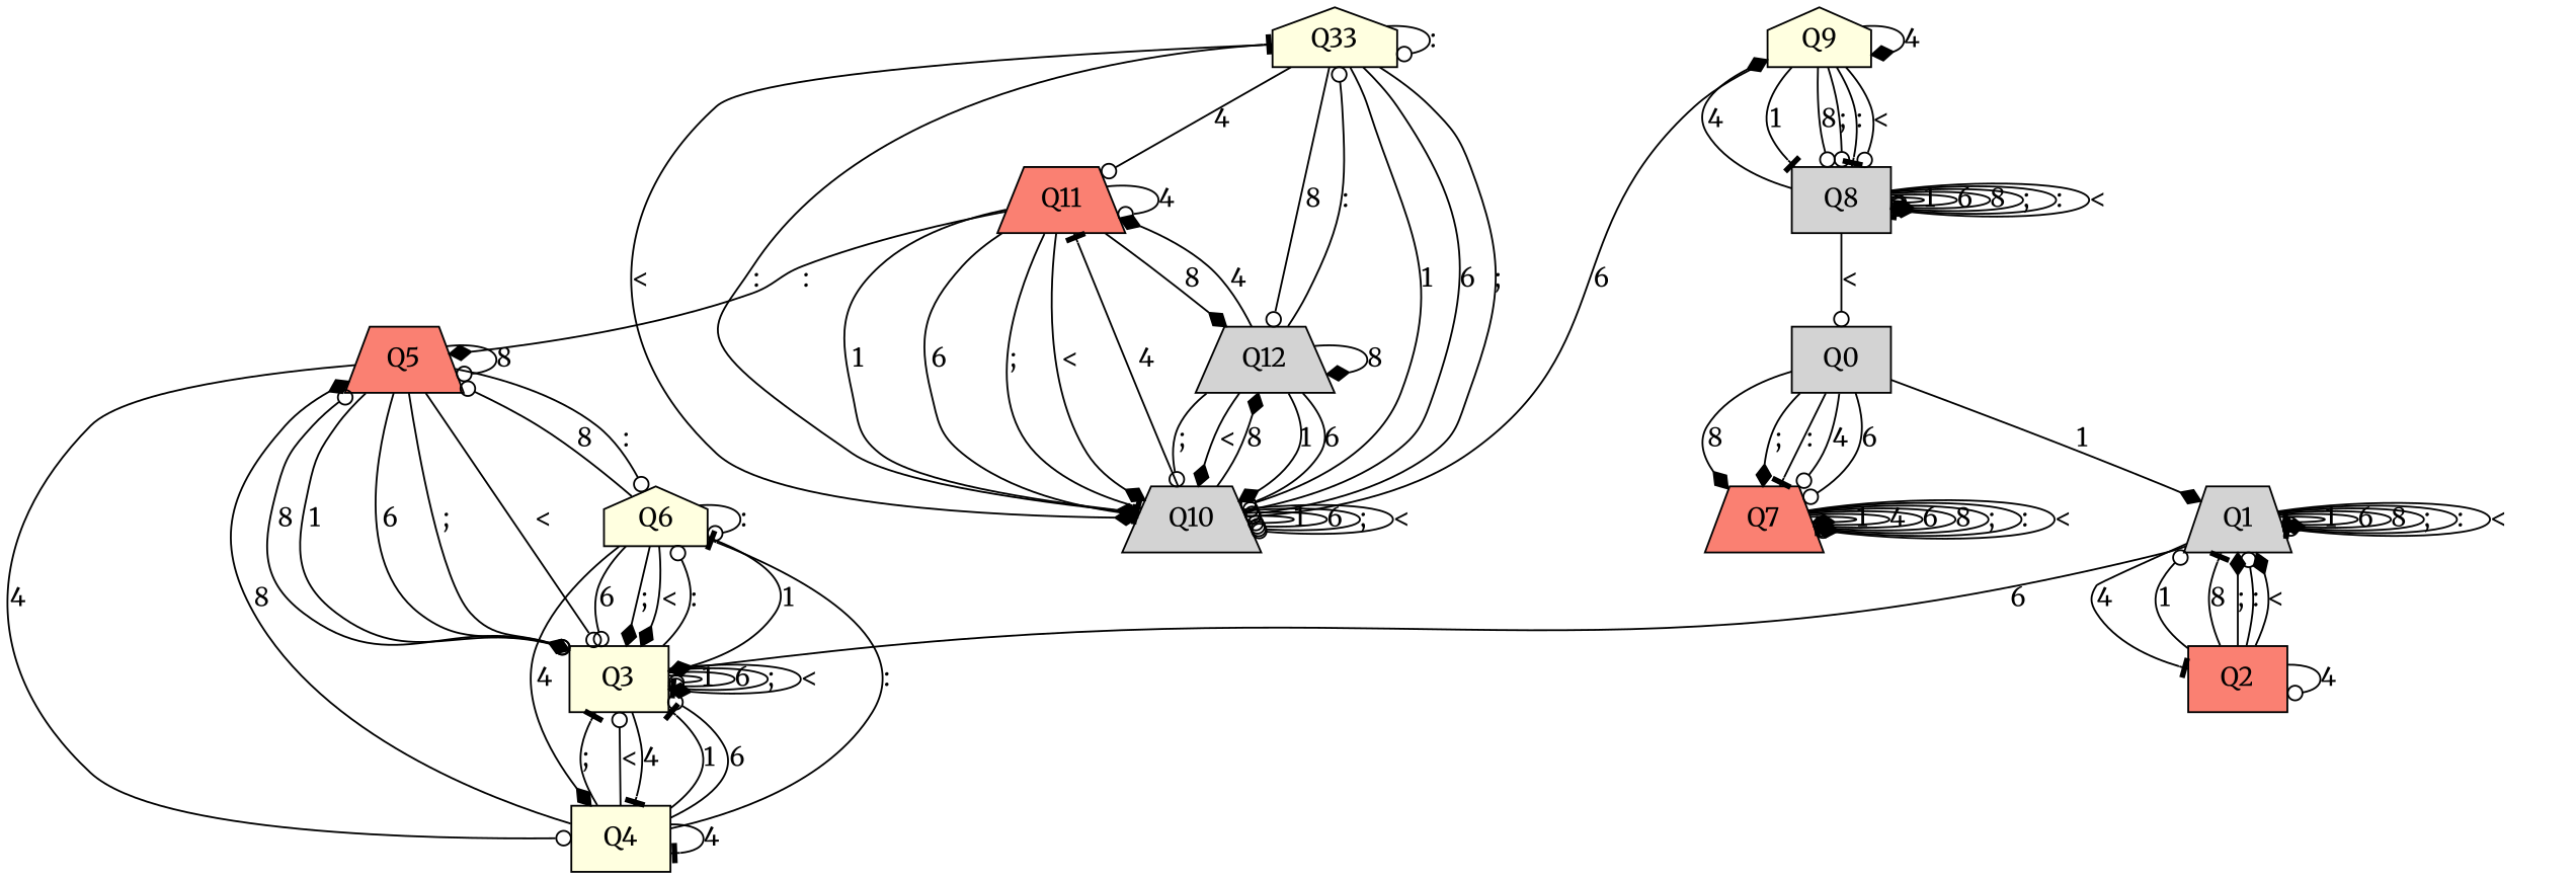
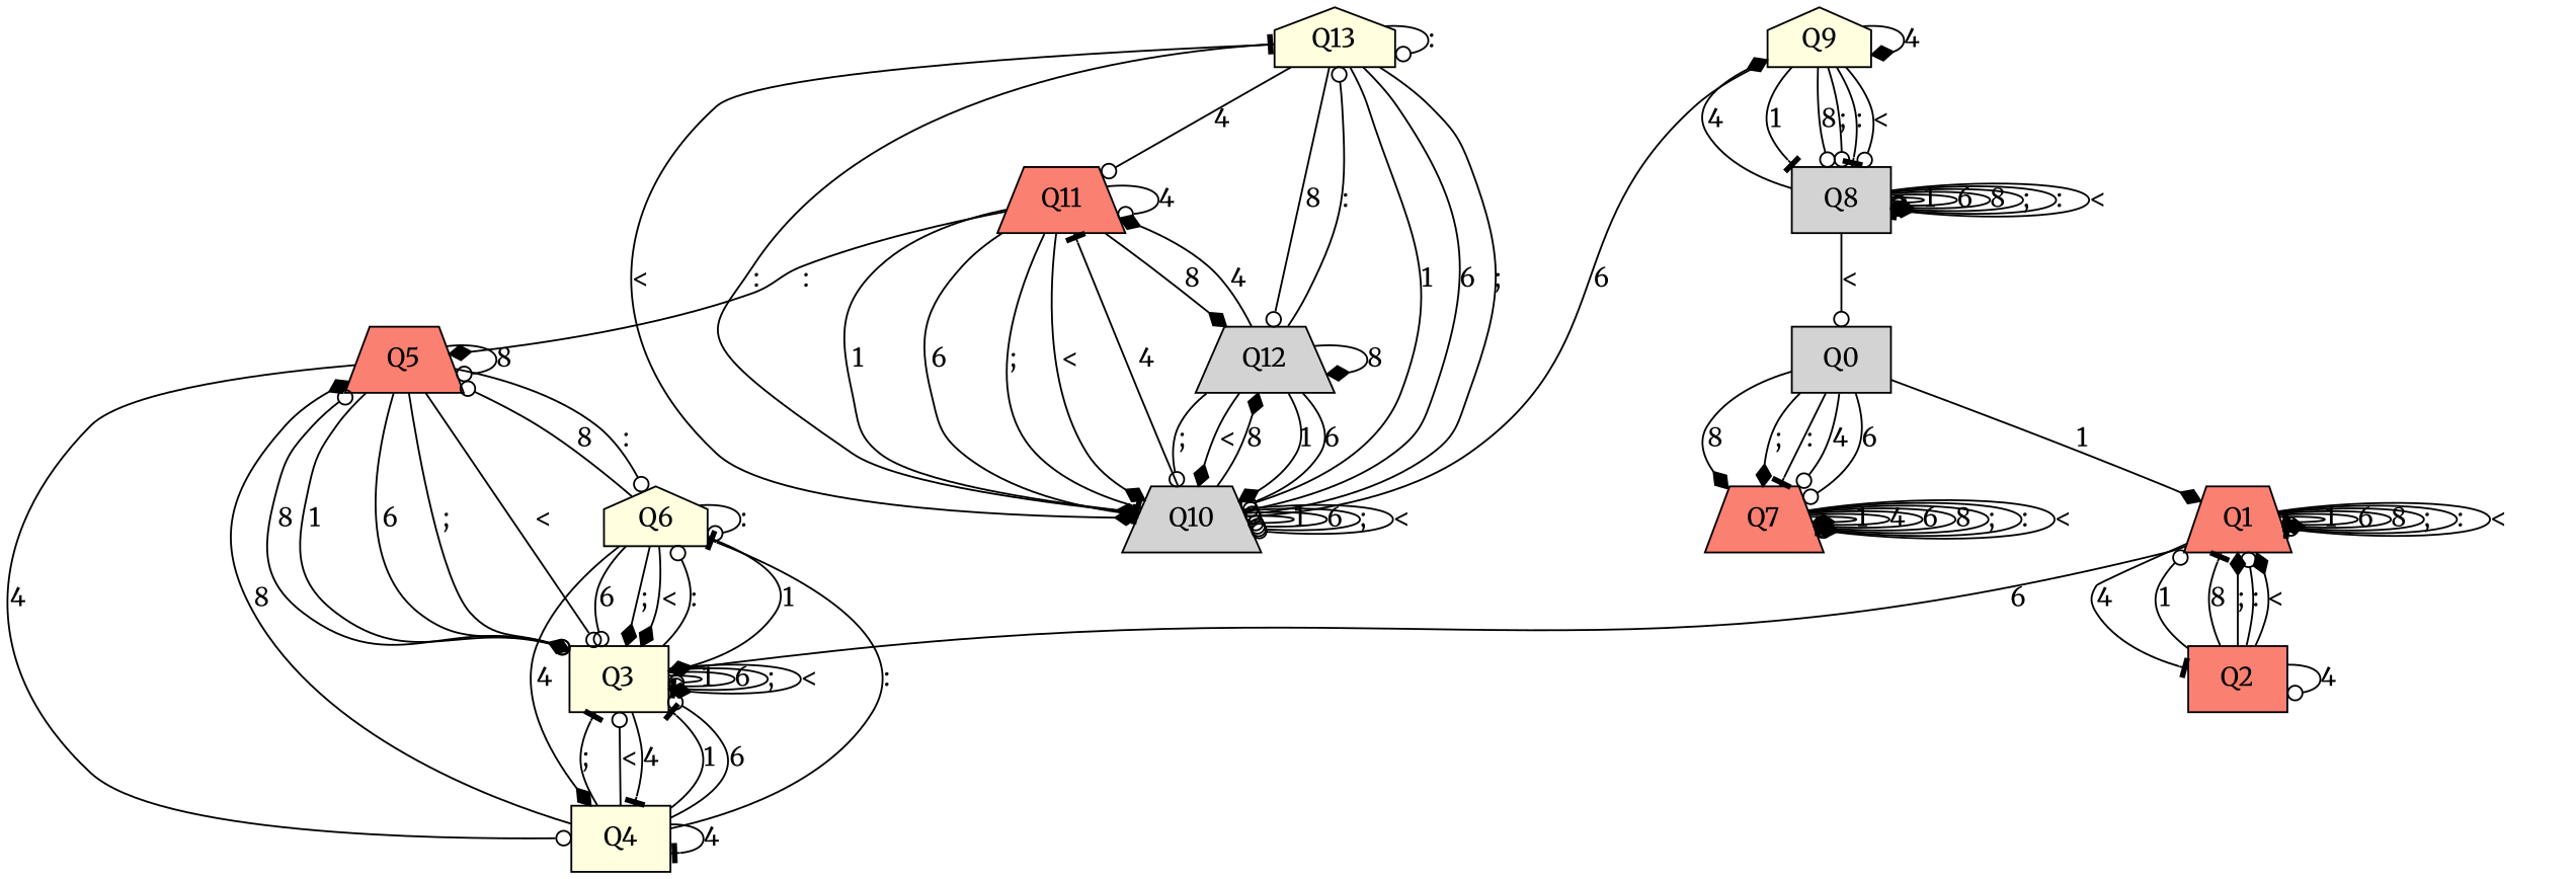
  digraph {
    fontname=Merriweather
    node [fillcolor=lightyellow fontname=Merriweather shape=trapezium style=filled]
    edge [arrowhead=odot fontname=Merriweather]
-   Q13 [shape=house label=Q33]
+   Q13 [shape=house]
    Q11 [fillcolor=salmon]
    Q12 [fillcolor=lightgrey]
    Q10 [fillcolor=lightgrey]
    Q5 [fillcolor=salmon]
    Q6 [shape=house]
    Q4 [shape=box]
    Q3 [shape=box]
-   Q1 [fillcolor=lightgrey]
+   Q1 [fillcolor=salmon]
    Q2 [fillcolor=salmon shape=box]
    Q7 [fillcolor=salmon]
    Q8 [fillcolor=lightgrey shape=box]
    Q9 [shape=house]
    Q0 [fillcolor=lightgrey shape=box]
    Q13 -> Q13 [label=":"]
    Q13 -> Q11 [label=4]
    Q13 -> Q12 [label=8]
    Q13 -> Q10 [label=1]
    Q13 -> Q10 [label=6]
    Q13 -> Q10 [label=";"]
    Q13 -> Q10 [arrowhead=diamond label="<"]
    Q11 -> Q11 [label=4]
    Q11 -> Q12 [arrowhead=diamond label=8]
    Q11 -> Q10 [arrowhead=diamond label=1]
    Q11 -> Q10 [arrowhead=tee label=6]
    Q11 -> Q10 [arrowhead=tee label=";"]
    Q11 -> Q10 [arrowhead=diamond label="<"]
    Q11 -> Q5 [arrowhead=diamond label=":"]
    Q12 -> Q13 [label=":"]
    Q12 -> Q11 [arrowhead=diamond label=4]
    Q12 -> Q12 [arrowhead=diamond label=8]
    Q12 -> Q10 [arrowhead=diamond label=1]
    Q12 -> Q10 [label=6]
    Q12 -> Q10 [label=";"]
    Q12 -> Q10 [arrowhead=diamond label="<"]
    Q10 -> Q13 [arrowhead=tee label=":"]
    Q10 -> Q11 [arrowhead=tee label=4]
    Q10 -> Q12 [arrowhead=diamond label=8]
    Q10 -> Q10 [label=1]
    Q10 -> Q10 [label=6]
    Q10 -> Q10 [label=";"]
    Q10 -> Q10 [label="<"]
    Q5 -> Q5 [label=8]
    Q5 -> Q6 [label=":"]
    Q5 -> Q4 [label=4]
    Q5 -> Q3 [label=1]
    Q5 -> Q3 [label=6]
    Q5 -> Q3 [arrowhead=diamond label=";"]
    Q5 -> Q3 [label="<"]
    Q6 -> Q5 [label=8]
    Q6 -> Q6 [label=":"]
    Q6 -> Q4 [arrowhead=diamond label=4]
    Q6 -> Q3 [arrowhead=diamond label=1]
    Q6 -> Q3 [label=6]
    Q6 -> Q3 [arrowhead=diamond label=";"]
    Q6 -> Q3 [arrowhead=diamond label="<"]
    Q4 -> Q5 [arrowhead=diamond label=8]
    Q4 -> Q6 [arrowhead=tee label=":"]
    Q4 -> Q4 [arrowhead=tee label=4]
    Q4 -> Q3 [arrowhead=tee label=1]
    Q4 -> Q3 [label=6]
    Q4 -> Q3 [arrowhead=tee label=";"]
    Q4 -> Q3 [label="<"]
    Q3 -> Q5 [label=8]
    Q3 -> Q6 [label=":"]
    Q3 -> Q4 [arrowhead=tee label=4]
    Q3 -> Q3 [label=1]
    Q3 -> Q3 [label=6]
    Q3 -> Q3 [arrowhead=tee label=";"]
    Q3 -> Q3 [arrowhead=diamond label="<"]
    Q1 -> Q3 [arrowhead=diamond label=6]
    Q1 -> Q1 [arrowhead=tee label=1]
    Q1 -> Q1 [label=6]
    Q1 -> Q1 [arrowhead=diamond label=8]
    Q1 -> Q1 [arrowhead=tee label=";"]
    Q1 -> Q1 [label=":"]
    Q1 -> Q1 [arrowhead=tee label="<"]
    Q1 -> Q2 [arrowhead=tee label=4]
    Q2 -> Q1 [label=1]
    Q2 -> Q1 [arrowhead=tee label=8]
    Q2 -> Q1 [arrowhead=diamond label=";"]
    Q2 -> Q1 [label=":"]
    Q2 -> Q1 [arrowhead=diamond label="<"]
    Q2 -> Q2 [label=4]
    Q7 -> Q7 [arrowhead=diamond label=1]
    Q7 -> Q7 [label=4]
    Q7 -> Q7 [arrowhead=tee label=6]
    Q7 -> Q7 [arrowhead=diamond label=8]
    Q7 -> Q7 [label=";"]
    Q7 -> Q7 [arrowhead=diamond label=":"]
    Q7 -> Q7 [label="<"]
    Q8 -> Q8 [label=1]
    Q8 -> Q8 [label=6]
    Q8 -> Q8 [arrowhead=diamond label=8]
    Q8 -> Q8 [label=";"]
    Q8 -> Q8 [arrowhead=diamond label=":"]
    Q8 -> Q8 [arrowhead=tee label="<"]
    Q8 -> Q9 [arrowhead=diamond label=4]
    Q8 -> Q0 [label="<"]
    Q9 -> Q10 [label=6]
    Q9 -> Q8 [arrowhead=tee label=1]
    Q9 -> Q8 [label=8]
    Q9 -> Q8 [label=";"]
    Q9 -> Q8 [arrowhead=tee label=":"]
    Q9 -> Q8 [label="<"]
    Q9 -> Q9 [arrowhead=diamond label=4]
    Q0 -> Q1 [arrowhead=diamond label=1]
    Q0 -> Q7 [label=4]
    Q0 -> Q7 [label=6]
    Q0 -> Q7 [arrowhead=diamond label=8]
    Q0 -> Q7 [arrowhead=diamond label=";"]
    Q0 -> Q7 [arrowhead=tee label=":"]
  }
